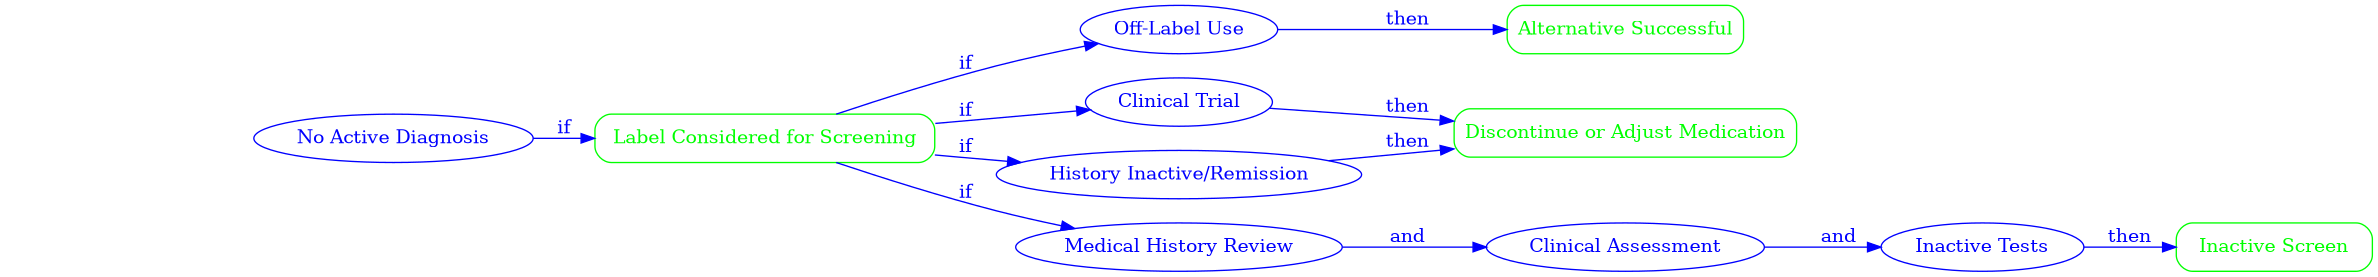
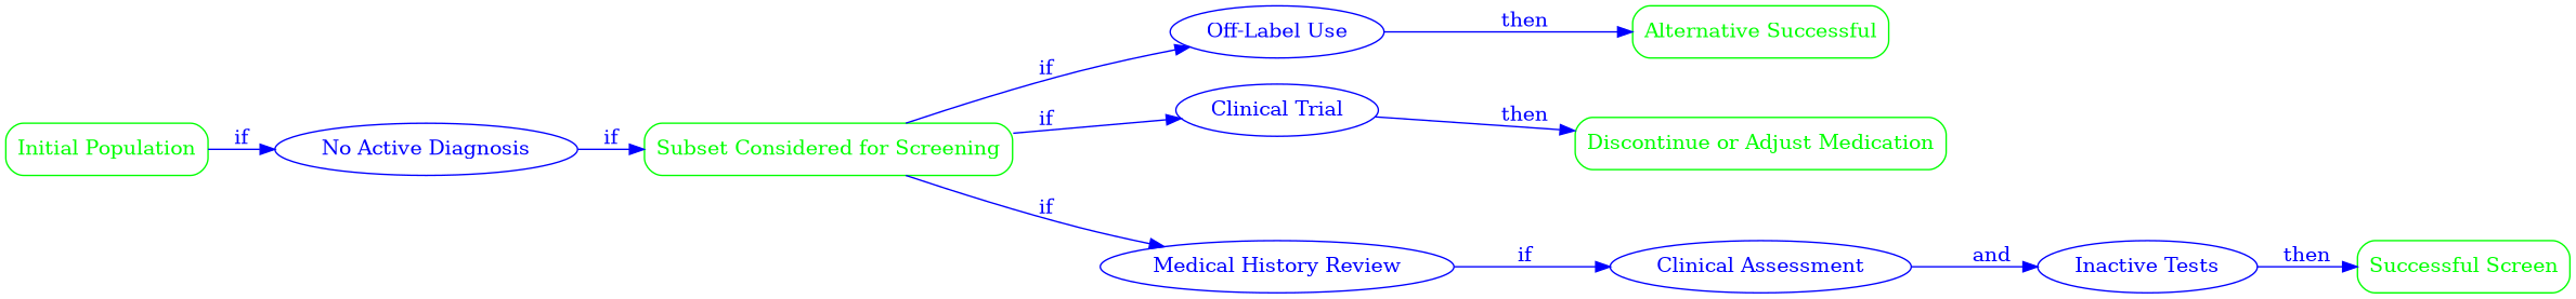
  digraph {
    rankdir=LR
    node [color=blue fontcolor=blue shape=ellipse]
    edge [color=blue fontcolor=blue]
+   n1 [color=green fontcolor=green label="Initial Population" shape=box style=rounded]
    n2 [label="No Active Diagnosis"]
-   n3 [color=green fontcolor=green label="Label Considered for Screening" shape=box style=rounded]
-   n4 [label="History Inactive/Remission"]
+   n3 [color=green fontcolor=green label="Subset Considered for Screening" shape=box style=rounded]
    n5 [label="Off-Label Use"]
    n6 [label="Clinical Trial"]
    n7 [label="Medical History Review"]
    n8 [color=green fontcolor=green label="Discontinue or Adjust Medication" shape=box style=rounded]
    n9 [color=green fontcolor=green label="Alternative Successful" shape=box style=rounded]
    n10 [label="Clinical Assessment"]
-   n11 [color=green fontcolor=green label="Inactive Screen" shape=box style=rounded]
+   n11 [color=green fontcolor=green label="Successful Screen" shape=box style=rounded]
    n12 [label="Inactive Tests"]
+   n1 -> n2 [label=if]
    n2 -> n3 [label=if]
-   n3 -> n4 [label=if]
    n3 -> n5 [label=if]
    n3 -> n6 [label=if]
    n3 -> n7 [label=if]
-   n4 -> n8 [label=then]
    n5 -> n9 [label=then]
    n6 -> n8 [label=then]
-   n7 -> n10 [label=and]
+   n7 -> n10 [label=if]
    n10 -> n12 [label=and]
    n12 -> n11 [label=then]
  }
